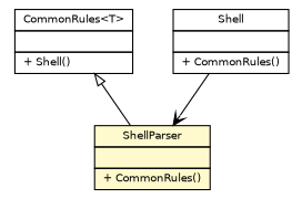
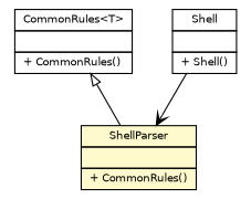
  digraph {
    node [fontcolor=black fontname=Helvetica fontsize=9.0 shape=plaintext]
    edge [fontname=Helvetica headport=p labelfontname=Helvetica labelfontsize=10 tailport=p]
-   n1 [label=<<table border="0" cellborder="1" cellspacing="0" cellpadding="2" port="p" href="../lib/misc/CommonRules.html"> 		<tr><td><table border="0" cellspacing="0" cellpadding="1"> 			<tr><td> CommonRules&lt;T&gt; </td></tr> 		</table></td></tr> 		<tr><td><table border="0" cellspacing="0" cellpadding="1"> 			<tr><td align="left">  </td></tr> 		</table></td></tr> 		<tr><td><table border="0" cellspacing="0" cellpadding="1"> 			<tr><td align="left"> + Shell() </td></tr> 		</table></td></tr> 		</table>>]
+   n1 [label=<<table border="0" cellborder="1" cellspacing="0" cellpadding="2" port="p" href="../lib/misc/CommonRules.html"> 		<tr><td><table border="0" cellspacing="0" cellpadding="1"> 			<tr><td> CommonRules&lt;T&gt; </td></tr> 		</table></td></tr> 		<tr><td><table border="0" cellspacing="0" cellpadding="1"> 			<tr><td align="left">  </td></tr> 		</table></td></tr> 		<tr><td><table border="0" cellspacing="0" cellpadding="1"> 			<tr><td align="left"> + CommonRules() </td></tr> 		</table></td></tr> 		</table>>]
    n2 [label=<<table border="0" cellborder="1" cellspacing="0" cellpadding="2" port="p" bgcolor="lemonChiffon" href="./ShellParser.html"> 		<tr><td><table border="0" cellspacing="0" cellpadding="1"> 			<tr><td> ShellParser </td></tr> 		</table></td></tr> 		<tr><td><table border="0" cellspacing="0" cellpadding="1"> 			<tr><td align="left">  </td></tr> 		</table></td></tr> 		<tr><td><table border="0" cellspacing="0" cellpadding="1"> 			<tr><td align="left"> + CommonRules() </td></tr> 		</table></td></tr> 		</table>>]
-   n3 [label=<<table border="0" cellborder="1" cellspacing="0" cellpadding="2" port="p" href="./Shell.html"> 		<tr><td><table border="0" cellspacing="0" cellpadding="1"> 			<tr><td> Shell </td></tr> 		</table></td></tr> 		<tr><td><table border="0" cellspacing="0" cellpadding="1"> 			<tr><td align="left">  </td></tr> 		</table></td></tr> 		<tr><td><table border="0" cellspacing="0" cellpadding="1"> 			<tr><td align="left"> + CommonRules() </td></tr> 		</table></td></tr> 		</table>>]
+   n3 [label=<<table border="0" cellborder="1" cellspacing="0" cellpadding="2" port="p" href="./Shell.html"> 		<tr><td><table border="0" cellspacing="0" cellpadding="1"> 			<tr><td> Shell </td></tr> 		</table></td></tr> 		<tr><td><table border="0" cellspacing="0" cellpadding="1"> 			<tr><td align="left">  </td></tr> 		</table></td></tr> 		<tr><td><table border="0" cellspacing="0" cellpadding="1"> 			<tr><td align="left"> + Shell() </td></tr> 		</table></td></tr> 		</table>>]
    n1 -> n2 [arrowtail=empty dir=back fontsize=10]
    n3 -> n2 [arrowhead=open color=black fontcolor=black fontsize=10.0]
  }
